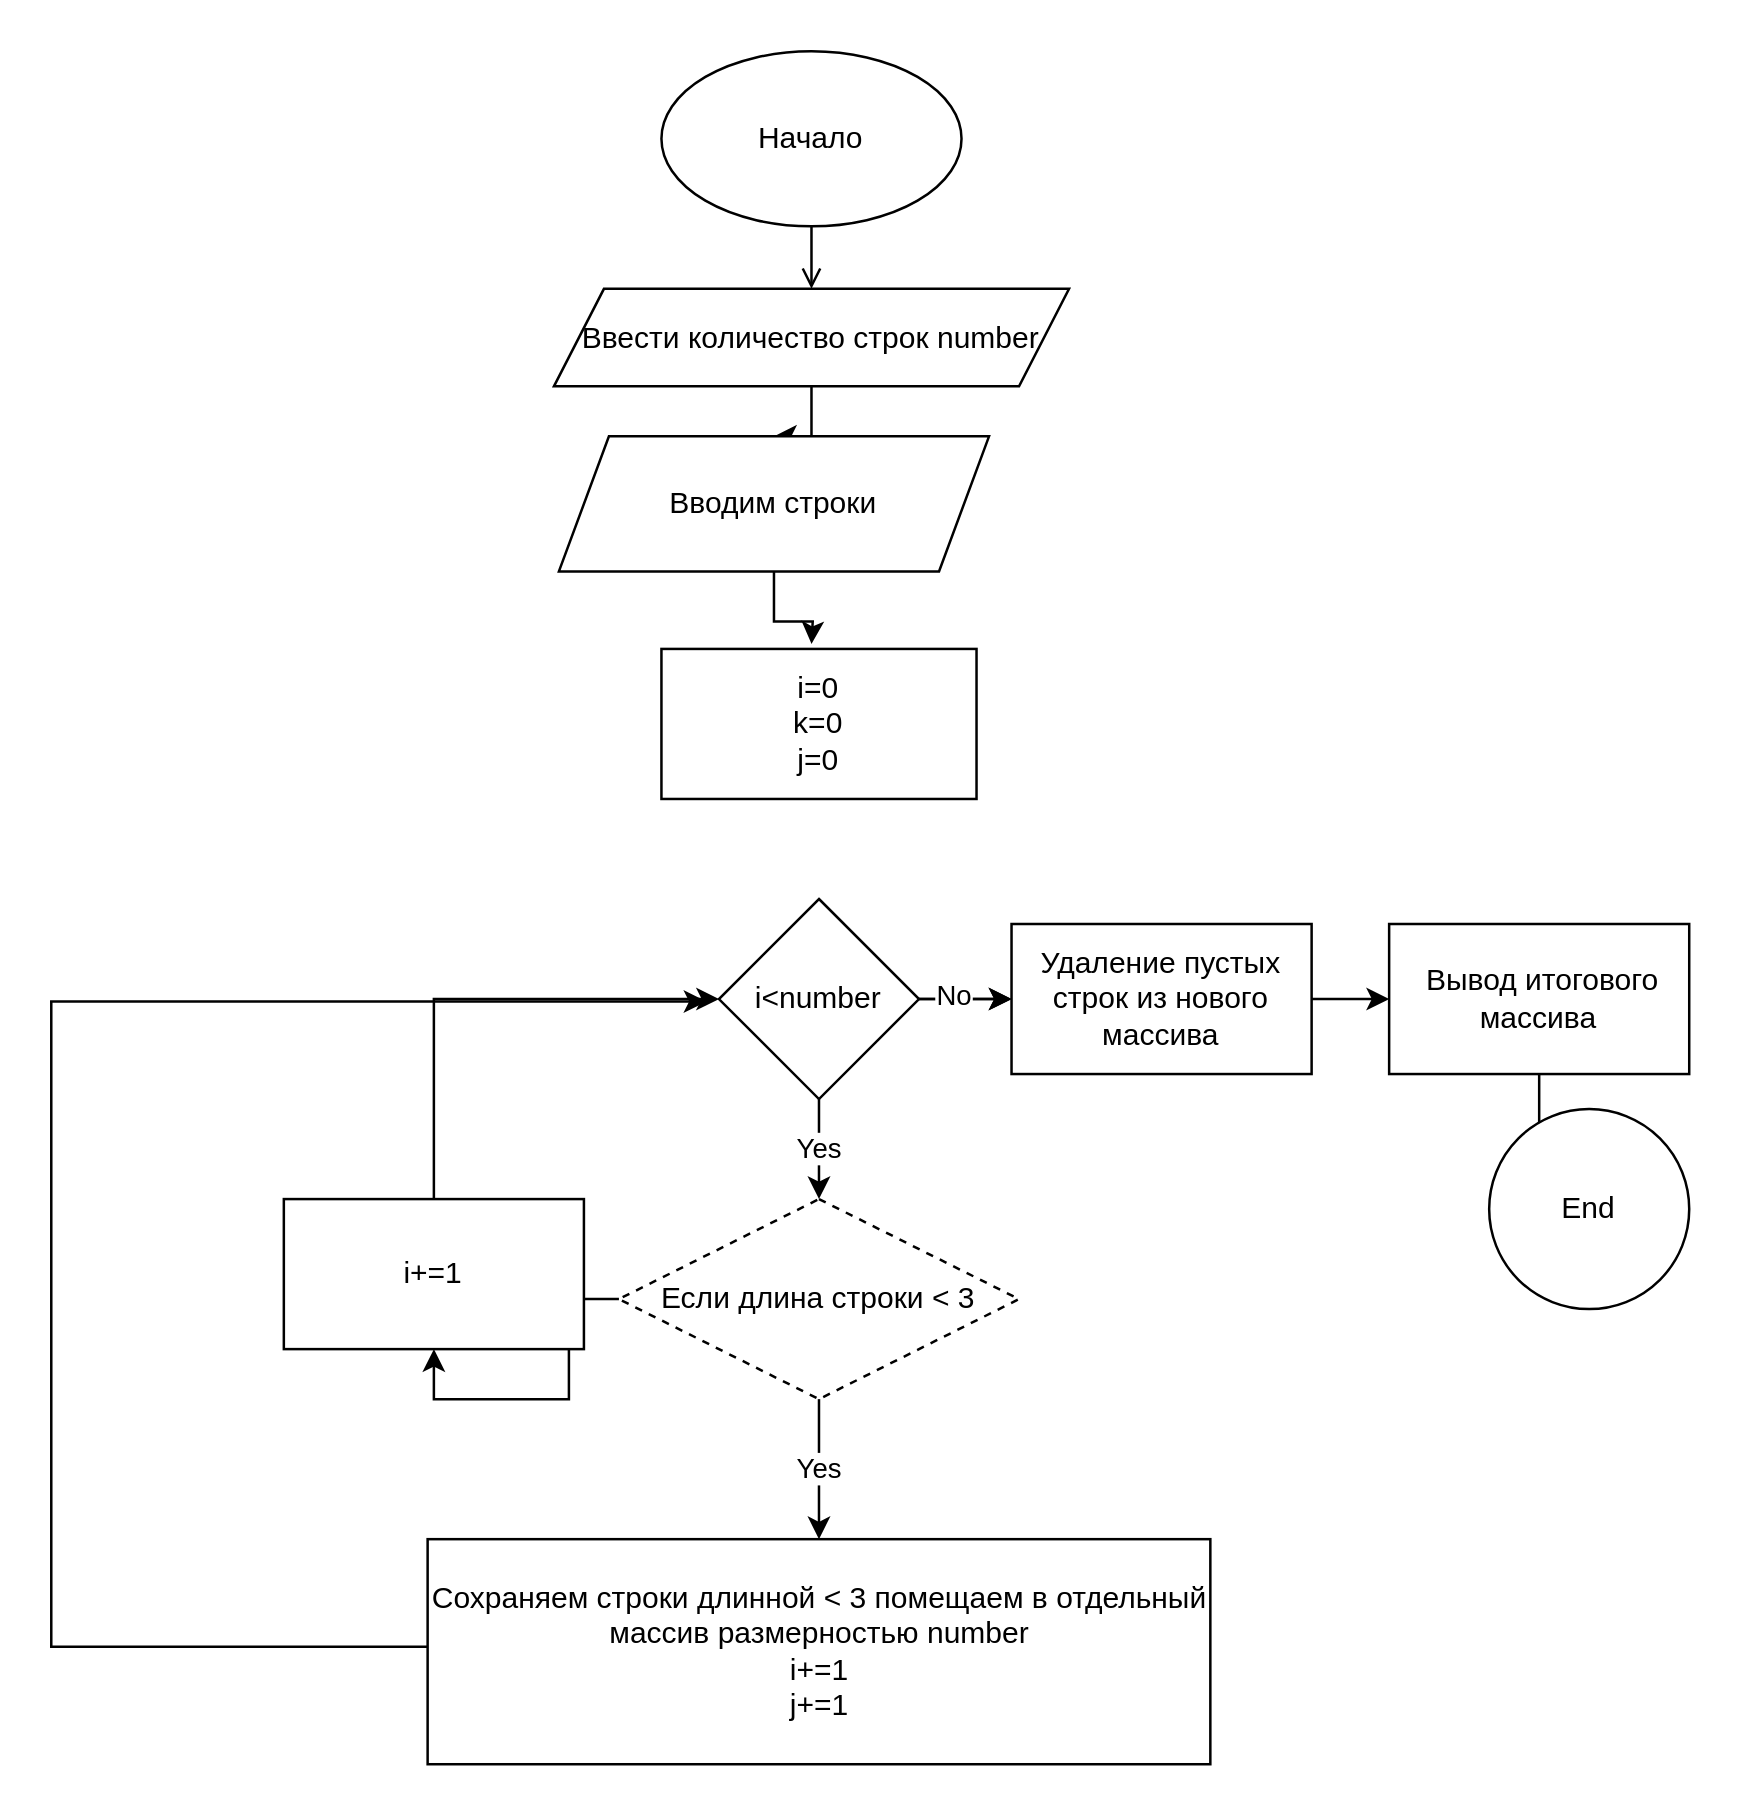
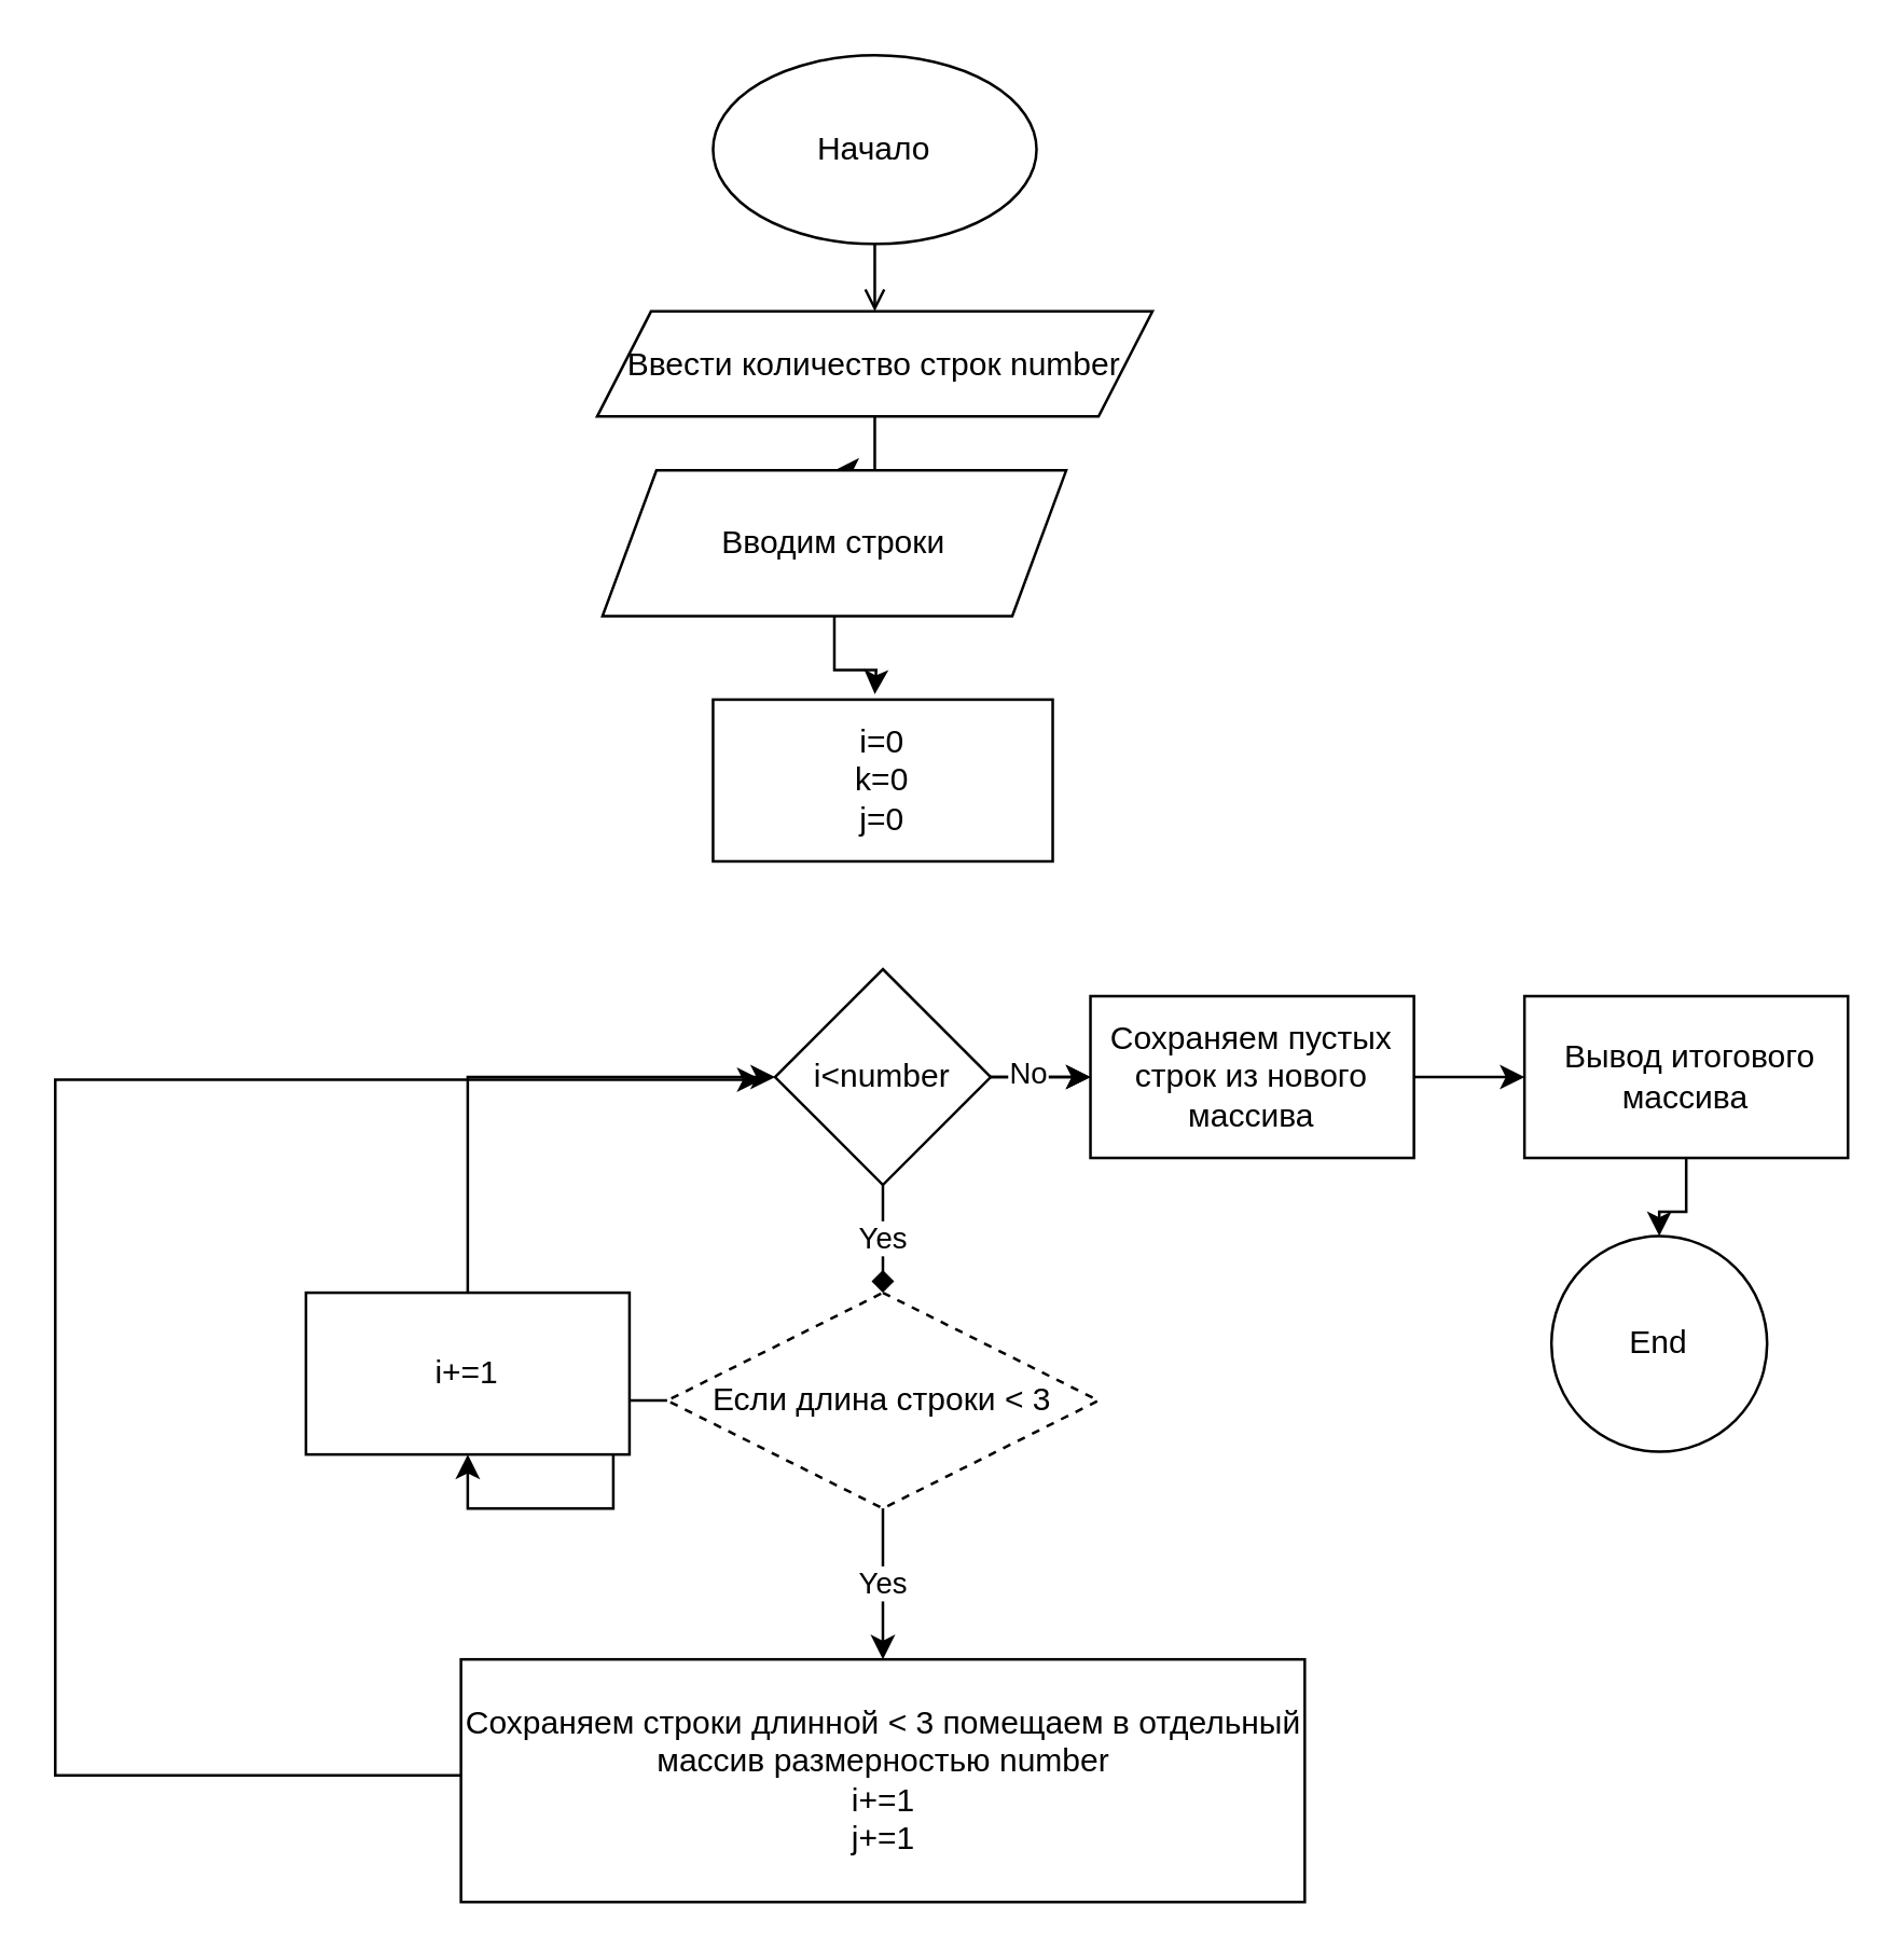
  <mxCell id="0" />
  <mxCell id="1" parent="0" />
  <mxCell id="2" style="edgeStyle=orthogonalEdgeStyle;rounded=0;orthogonalLoop=1;jettySize=auto;html=1;entryX=0.5;entryY=0;entryDx=0;entryDy=0;endArrow=open;" parent="1" source="3" target="5" edge="1"><mxGeometry relative="1" as="geometry" /></mxCell>
  <mxCell id="3" value="Начало" style="ellipse;whiteSpace=wrap;html=1;" parent="1" vertex="1"><mxGeometry x="264" y="20" width="120" height="70" as="geometry" /></mxCell>
  <mxCell id="4" style="edgeStyle=orthogonalEdgeStyle;rounded=0;orthogonalLoop=1;jettySize=auto;html=1;entryX=0.5;entryY=0;entryDx=0;entryDy=0;" edge="1" parent="1" source="5" target="25"><mxGeometry relative="1" as="geometry" /></mxCell>
  <mxCell id="5" value="Ввести количество строк number" style="shape=parallelogram;perimeter=parallelogramPerimeter;whiteSpace=wrap;html=1;fixedSize=1;" parent="1" vertex="1"><mxGeometry x="221" y="115" width="206" height="39" as="geometry" /></mxCell>
  <mxCell id="6" value="i=0&lt;br&gt;k=0&lt;br&gt;j=0" style="rounded=0;whiteSpace=wrap;html=1;" parent="1" vertex="1"><mxGeometry x="264" y="259" width="126" height="60" as="geometry" /></mxCell>
- <mxCell id="7" value="Yes" style="edgeStyle=orthogonalEdgeStyle;rounded=0;orthogonalLoop=1;jettySize=auto;html=1;entryX=0.5;entryY=0;entryDx=0;entryDy=0;" parent="1" source="11" target="13" edge="1"><mxGeometry relative="1" as="geometry" /></mxCell>
+ <mxCell id="7" value="Yes" style="edgeStyle=orthogonalEdgeStyle;rounded=0;orthogonalLoop=1;jettySize=auto;html=1;entryX=0.5;entryY=0;entryDx=0;entryDy=0;endArrow=diamond;" parent="1" source="11" target="13" edge="1"><mxGeometry relative="1" as="geometry" /></mxCell>
  <mxCell id="8" style="edgeStyle=orthogonalEdgeStyle;rounded=0;orthogonalLoop=1;jettySize=auto;html=1;entryX=0;entryY=0.5;entryDx=0;entryDy=0;" parent="1" source="11" target="23" edge="1"><mxGeometry relative="1" as="geometry"><mxPoint x="386" y="399" as="targetPoint" /></mxGeometry></mxCell>
  <mxCell id="9" value="" style="edgeStyle=orthogonalEdgeStyle;rounded=0;orthogonalLoop=1;jettySize=auto;html=1;" edge="1" parent="1" source="11" target="23"><mxGeometry relative="1" as="geometry" /></mxCell>
  <mxCell id="10" value="No" style="edgeLabel;html=1;align=center;verticalAlign=middle;resizable=0;points=[];" vertex="1" connectable="0" parent="9"><mxGeometry x="-0.411" y="2" relative="1" as="geometry"><mxPoint as="offset" /></mxGeometry></mxCell>
  <mxCell id="11" value="i&amp;lt;number" style="rhombus;whiteSpace=wrap;html=1;" parent="1" vertex="1"><mxGeometry x="287" y="359" width="80" height="80" as="geometry" /></mxCell>
  <mxCell id="12" style="edgeStyle=orthogonalEdgeStyle;rounded=0;orthogonalLoop=1;jettySize=auto;html=1;entryX=0.5;entryY=1;entryDx=0;entryDy=0;" parent="1" source="13" target="20" edge="1"><mxGeometry relative="1" as="geometry"><mxPoint x="163" y="519" as="targetPoint" /></mxGeometry></mxCell>
  <mxCell id="13" value="Если длина строки &amp;lt; 3" style="rhombus;whiteSpace=wrap;html=1;dashed=1;" parent="1" vertex="1"><mxGeometry x="247" y="479" width="160" height="80" as="geometry" /></mxCell>
  <mxCell id="14" style="edgeStyle=orthogonalEdgeStyle;rounded=0;orthogonalLoop=1;jettySize=auto;html=1;entryX=0.5;entryY=0;entryDx=0;entryDy=0;" parent="1" source="15" target="16" edge="1"><mxGeometry relative="1" as="geometry" /></mxCell>
- <mxCell id="15" value="&amp;nbsp;Вывод итогового массива" style="rounded=0;whiteSpace=wrap;html=1;" parent="1" vertex="1"><mxGeometry x="555" y="369" width="120" height="60" as="geometry" /></mxCell>
- <mxCell id="16" value="End" style="ellipse;whiteSpace=wrap;html=1;aspect=fixed;" parent="1" vertex="1"><mxGeometry x="595" y="443" width="80" height="80" as="geometry" /></mxCell>
+ <mxCell id="15" value="&amp;nbsp;Вывод итогового массива" style="rounded=0;whiteSpace=wrap;html=1;" parent="1" vertex="1"><mxGeometry x="565" y="369" width="120" height="60" as="geometry" /></mxCell>
+ <mxCell id="16" value="End" style="ellipse;whiteSpace=wrap;html=1;aspect=fixed;" parent="1" vertex="1"><mxGeometry x="575" y="458" width="80" height="80" as="geometry" /></mxCell>
  <mxCell id="17" value="Сохраняем строки длинной &amp;lt; 3 помещаем в отдельный массив размерностью number&lt;br&gt;i+=1&lt;br&gt;j+=1" style="rounded=0;whiteSpace=wrap;html=1;" parent="1" vertex="1"><mxGeometry x="170.5" y="615" width="313" height="90" as="geometry" /></mxCell>
  <mxCell id="18" value="Yes" style="edgeStyle=orthogonalEdgeStyle;rounded=0;orthogonalLoop=1;jettySize=auto;html=1;entryX=0.5;entryY=0;entryDx=0;entryDy=0;" parent="1" source="13" target="17" edge="1"><mxGeometry relative="1" as="geometry"><Array as="points"><mxPoint x="327" y="589" /><mxPoint x="327" y="589" /></Array></mxGeometry></mxCell>
  <mxCell id="19" style="edgeStyle=orthogonalEdgeStyle;rounded=0;orthogonalLoop=1;jettySize=auto;html=1;entryX=0;entryY=0.5;entryDx=0;entryDy=0;exitX=0.5;exitY=0;exitDx=0;exitDy=0;" parent="1" source="20" target="11" edge="1"><mxGeometry relative="1" as="geometry"><mxPoint x="173" y="409" as="targetPoint" /></mxGeometry></mxCell>
  <mxCell id="20" value="i+=1" style="rounded=0;whiteSpace=wrap;html=1;" parent="1" vertex="1"><mxGeometry x="113" y="479" width="120" height="60" as="geometry" /></mxCell>
  <mxCell id="21" style="edgeStyle=orthogonalEdgeStyle;rounded=0;orthogonalLoop=1;jettySize=auto;html=1;" edge="1" parent="1" source="17"><mxGeometry relative="1" as="geometry"><mxPoint x="282" y="400" as="targetPoint" /><Array as="points"><mxPoint x="20" y="658" /><mxPoint x="20" y="400" /></Array></mxGeometry></mxCell>
  <mxCell id="22" style="edgeStyle=orthogonalEdgeStyle;rounded=0;orthogonalLoop=1;jettySize=auto;html=1;entryX=0;entryY=0.5;entryDx=0;entryDy=0;" edge="1" parent="1" source="23" target="15"><mxGeometry relative="1" as="geometry" /></mxCell>
- <mxCell id="23" value="Удаление пустых строк из нового массива" style="rounded=0;whiteSpace=wrap;html=1;" vertex="1" parent="1"><mxGeometry x="404" y="369" width="120" height="60" as="geometry" /></mxCell>
+ <mxCell id="23" value="Сохраняем пустых строк из нового массива" style="rounded=0;whiteSpace=wrap;html=1;" vertex="1" parent="1"><mxGeometry x="404" y="369" width="120" height="60" as="geometry" /></mxCell>
  <mxCell id="24" style="edgeStyle=orthogonalEdgeStyle;rounded=0;orthogonalLoop=1;jettySize=auto;html=1;" edge="1" parent="1" source="25"><mxGeometry relative="1" as="geometry"><mxPoint x="324" y="257" as="targetPoint" /></mxGeometry></mxCell>
  <mxCell id="25" value="Вводим строки" style="shape=parallelogram;perimeter=parallelogramPerimeter;whiteSpace=wrap;html=1;fixedSize=1;" vertex="1" parent="1"><mxGeometry x="223" y="174" width="172" height="54" as="geometry" /></mxCell>
